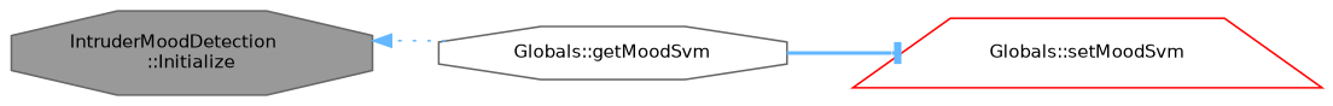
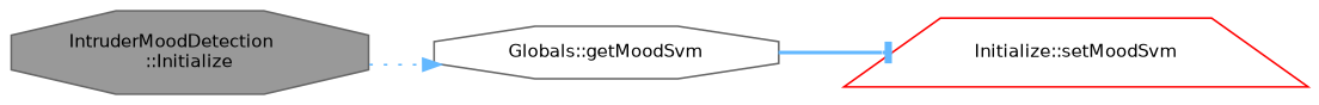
  digraph {
    rankdir=LR
    node [color=gray40 fillcolor=white fontname=Helvetica fontsize=10 shape=octagon style=filled]
    edge [color=steelblue1 fontname=Helvetica fontsize=10 labelfontname=Helvetica labelfontsize=10]
    n1 [fillcolor=grey60 fontcolor=black height=0.2 label="IntruderMoodDetection\l::Initialize" width=0.4]
    n2 [height=0.2 label="Globals::getMoodSvm" width=0.4]
-   n3 [color=red height=0.2 label="Globals::setMoodSvm" shape=trapezium width=0.4]
-   n2 -> n1 [arrowhead=normal style=dotted]
+   n3 [color=red height=0.2 label="Initialize::setMoodSvm" shape=trapezium width=0.4]
+   n1 -> n2 [arrowhead=normal style=dotted]
    n2 -> n3 [arrowhead=tee style=bold]
  }
